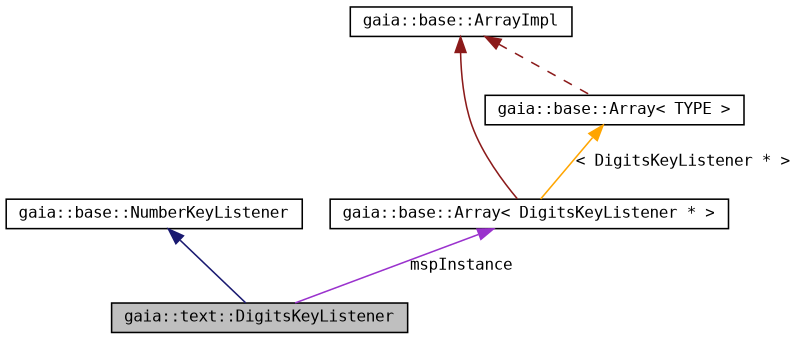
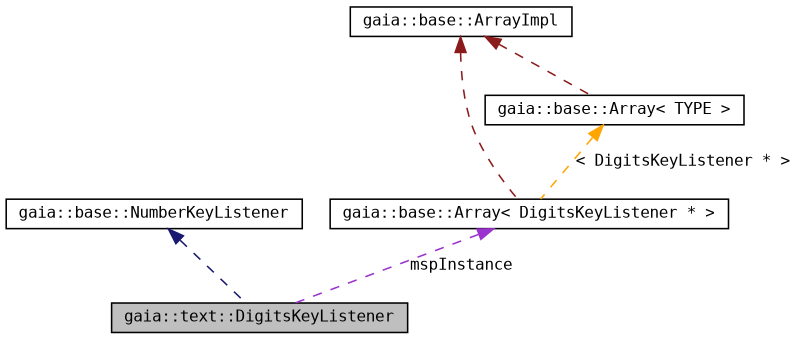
  digraph {
    fontname="DejaVu Sans Mono"
    node [color=black fillcolor=white fontname="DejaVu Sans Mono" fontsize=10 shape=record style=filled]
    edge [color=firebrick4 dir=back fontname="DejaVu Sans Mono" fontsize=10 labelfontname=Helvetica labelfontsize=10 style=dashed]
    n1 [fillcolor=grey75 fontcolor=black height=0.2 label="gaia::text::DigitsKeyListener" width=0.4]
    n2 [height=0.2 label="gaia::base::NumberKeyListener" width=0.4]
    n3 [height=0.2 label="gaia::base::Array\< DigitsKeyListener * \>" width=0.4]
    n4 [height=0.2 label="gaia::base::ArrayImpl" width=0.4]
    n5 [height=0.2 label="gaia::base::Array\< TYPE \>" width=0.4]
-   n2 -> n1 [color=midnightblue style=solid]
-   n3 -> n1 [color=darkorchid3 label=mspInstance style=solid]
-   n4 -> n3 [style=solid]
+   n2 -> n1 [color=midnightblue]
+   n3 -> n1 [color=darkorchid3 label=mspInstance]
+   n4 -> n3
    n4 -> n5
-   n5 -> n3 [color=orange label="\< DigitsKeyListener * \>" style=solid]
+   n5 -> n3 [color=orange label="\< DigitsKeyListener * \>"]
  }
